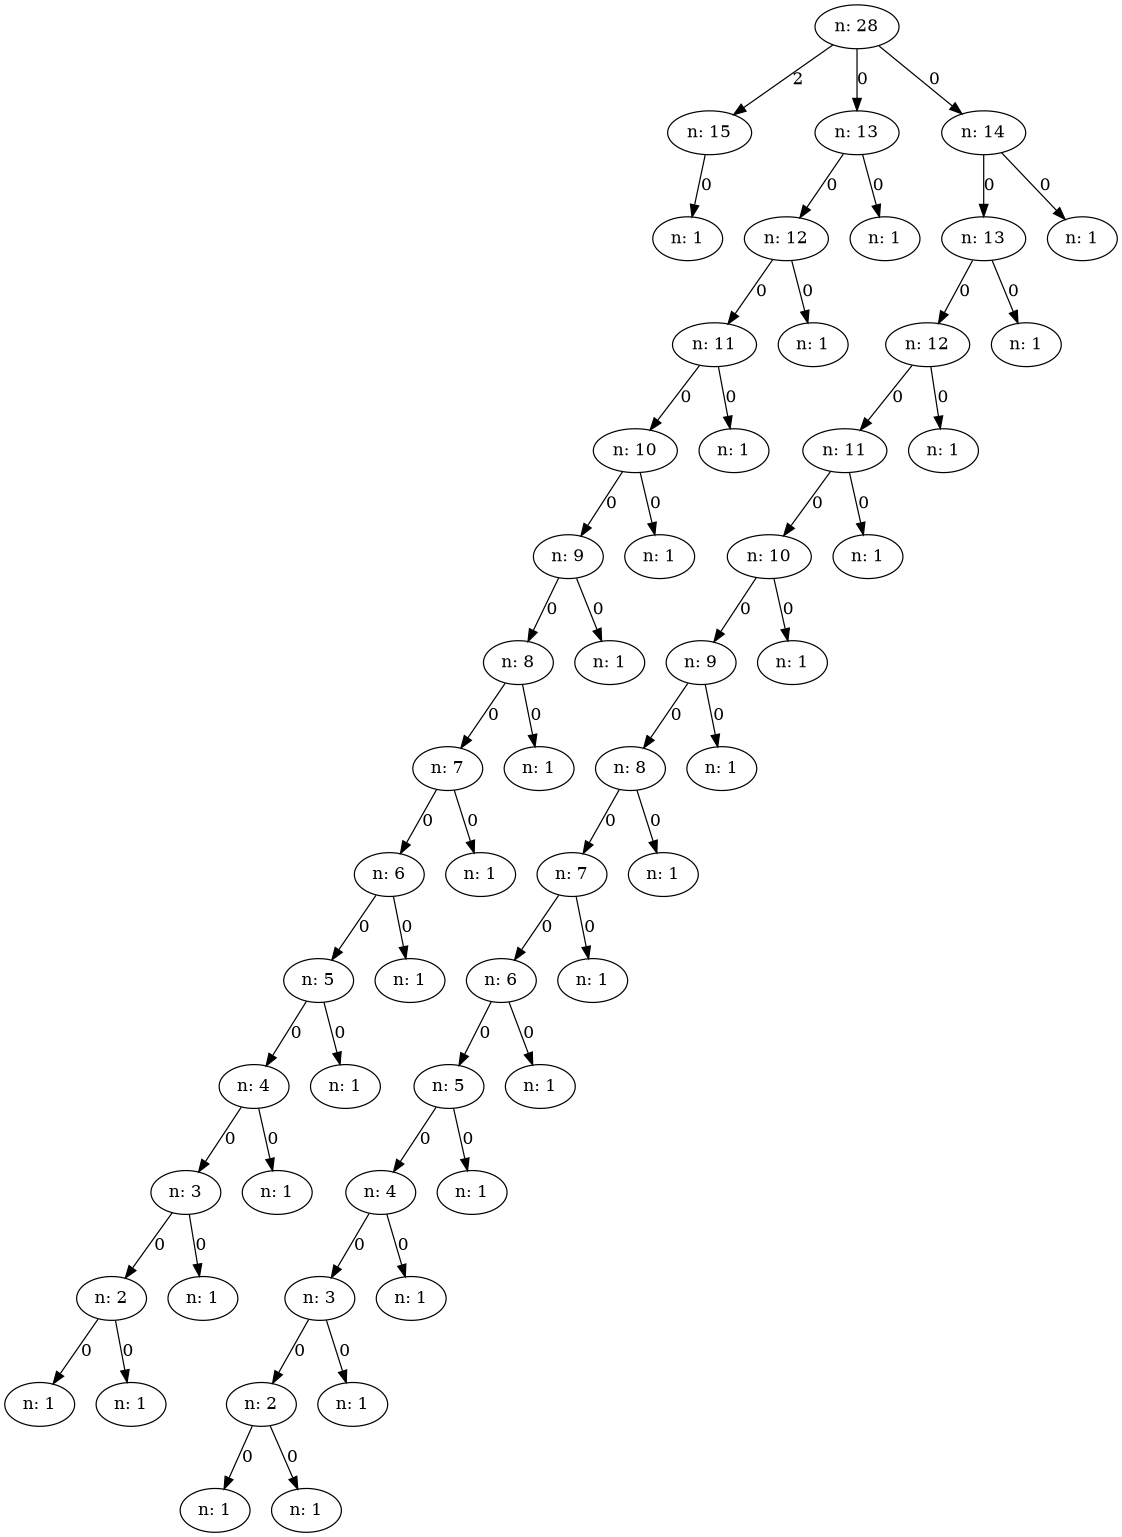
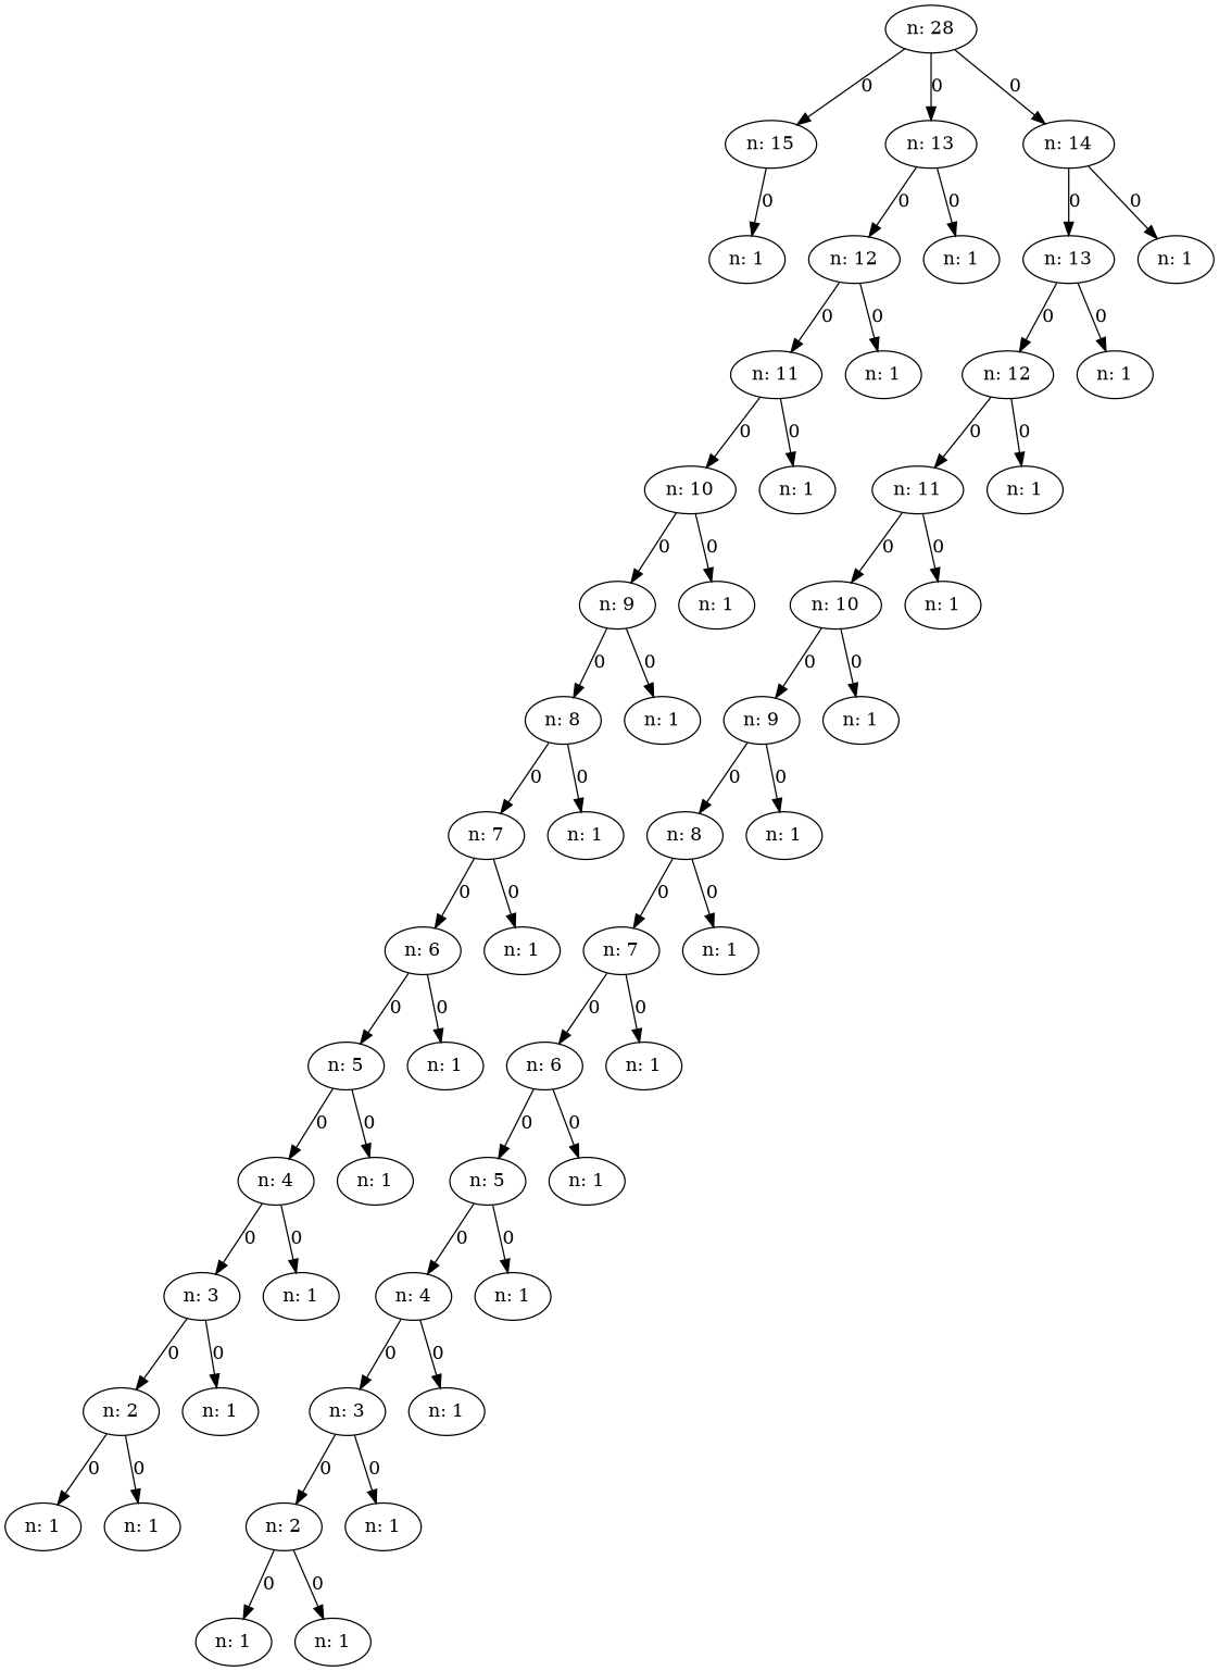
  digraph {
    n1 [label="n: 28\l"]
    n2 [label="n: 15\l"]
    n3 [label="n: 13\l"]
    n4 [label="n: 14\l"]
    n5 [label="n: 1\l"]
    n6 [label="n: 12\l"]
    n7 [label="n: 1\l"]
    n8 [label="n: 13\l"]
    n9 [label="n: 1\l"]
    n10 [label="n: 11\l"]
    n11 [label="n: 1\l"]
    n12 [label="n: 12\l"]
    n13 [label="n: 1\l"]
    n14 [label="n: 10\l"]
    n15 [label="n: 1\l"]
    n16 [label="n: 11\l"]
    n17 [label="n: 1\l"]
    n18 [label="n: 9\l"]
    n19 [label="n: 1\l"]
    n20 [label="n: 10\l"]
    n21 [label="n: 1\l"]
    n22 [label="n: 8\l"]
    n23 [label="n: 1\l"]
    n24 [label="n: 9\l"]
    n25 [label="n: 1\l"]
    n26 [label="n: 7\l"]
    n27 [label="n: 1\l"]
    n28 [label="n: 8\l"]
    n29 [label="n: 1\l"]
    n30 [label="n: 6\l"]
    n31 [label="n: 1\l"]
    n32 [label="n: 7\l"]
    n33 [label="n: 1\l"]
    n34 [label="n: 5\l"]
    n35 [label="n: 1\l"]
    n36 [label="n: 6\l"]
    n37 [label="n: 1\l"]
    n38 [label="n: 4\l"]
    n39 [label="n: 1\l"]
    n40 [label="n: 5\l"]
    n41 [label="n: 1\l"]
    n42 [label="n: 3\l"]
    n43 [label="n: 1\l"]
    n44 [label="n: 4\l"]
    n45 [label="n: 1\l"]
    n46 [label="n: 2\l"]
    n47 [label="n: 1\l"]
    n48 [label="n: 3\l"]
    n49 [label="n: 1\l"]
    n50 [label="n: 1\l"]
    n51 [label="n: 1\l"]
    n52 [label="n: 2\l"]
    n53 [label="n: 1\l"]
    n54 [label="n: 1\l"]
    n55 [label="n: 1\l"]
-   n1 -> n2 [label=2]
+   n1 -> n2 [label=0]
    n1 -> n3 [label=0]
    n1 -> n4 [label=0]
    n2 -> n5 [label=0]
    n3 -> n6 [label=0]
    n3 -> n7 [label=0]
    n4 -> n8 [label=0]
    n4 -> n9 [label=0]
    n6 -> n10 [label=0]
    n6 -> n11 [label=0]
    n8 -> n12 [label=0]
    n8 -> n13 [label=0]
    n10 -> n14 [label=0]
    n10 -> n15 [label=0]
    n12 -> n16 [label=0]
    n12 -> n17 [label=0]
    n14 -> n18 [label=0]
    n14 -> n19 [label=0]
    n16 -> n20 [label=0]
    n16 -> n21 [label=0]
    n18 -> n22 [label=0]
    n18 -> n23 [label=0]
    n20 -> n24 [label=0]
    n20 -> n25 [label=0]
    n22 -> n26 [label=0]
    n22 -> n27 [label=0]
    n24 -> n28 [label=0]
    n24 -> n29 [label=0]
    n26 -> n30 [label=0]
    n26 -> n31 [label=0]
    n28 -> n32 [label=0]
    n28 -> n33 [label=0]
    n30 -> n34 [label=0]
    n30 -> n35 [label=0]
    n32 -> n36 [label=0]
    n32 -> n37 [label=0]
    n34 -> n38 [label=0]
    n34 -> n39 [label=0]
    n36 -> n40 [label=0]
    n36 -> n41 [label=0]
    n38 -> n42 [label=0]
    n38 -> n43 [label=0]
    n40 -> n44 [label=0]
    n40 -> n45 [label=0]
    n42 -> n46 [label=0]
    n42 -> n47 [label=0]
    n44 -> n48 [label=0]
    n44 -> n49 [label=0]
    n46 -> n50 [label=0]
    n46 -> n51 [label=0]
    n48 -> n52 [label=0]
    n48 -> n53 [label=0]
    n52 -> n54 [label=0]
    n52 -> n55 [label=0]
  }
